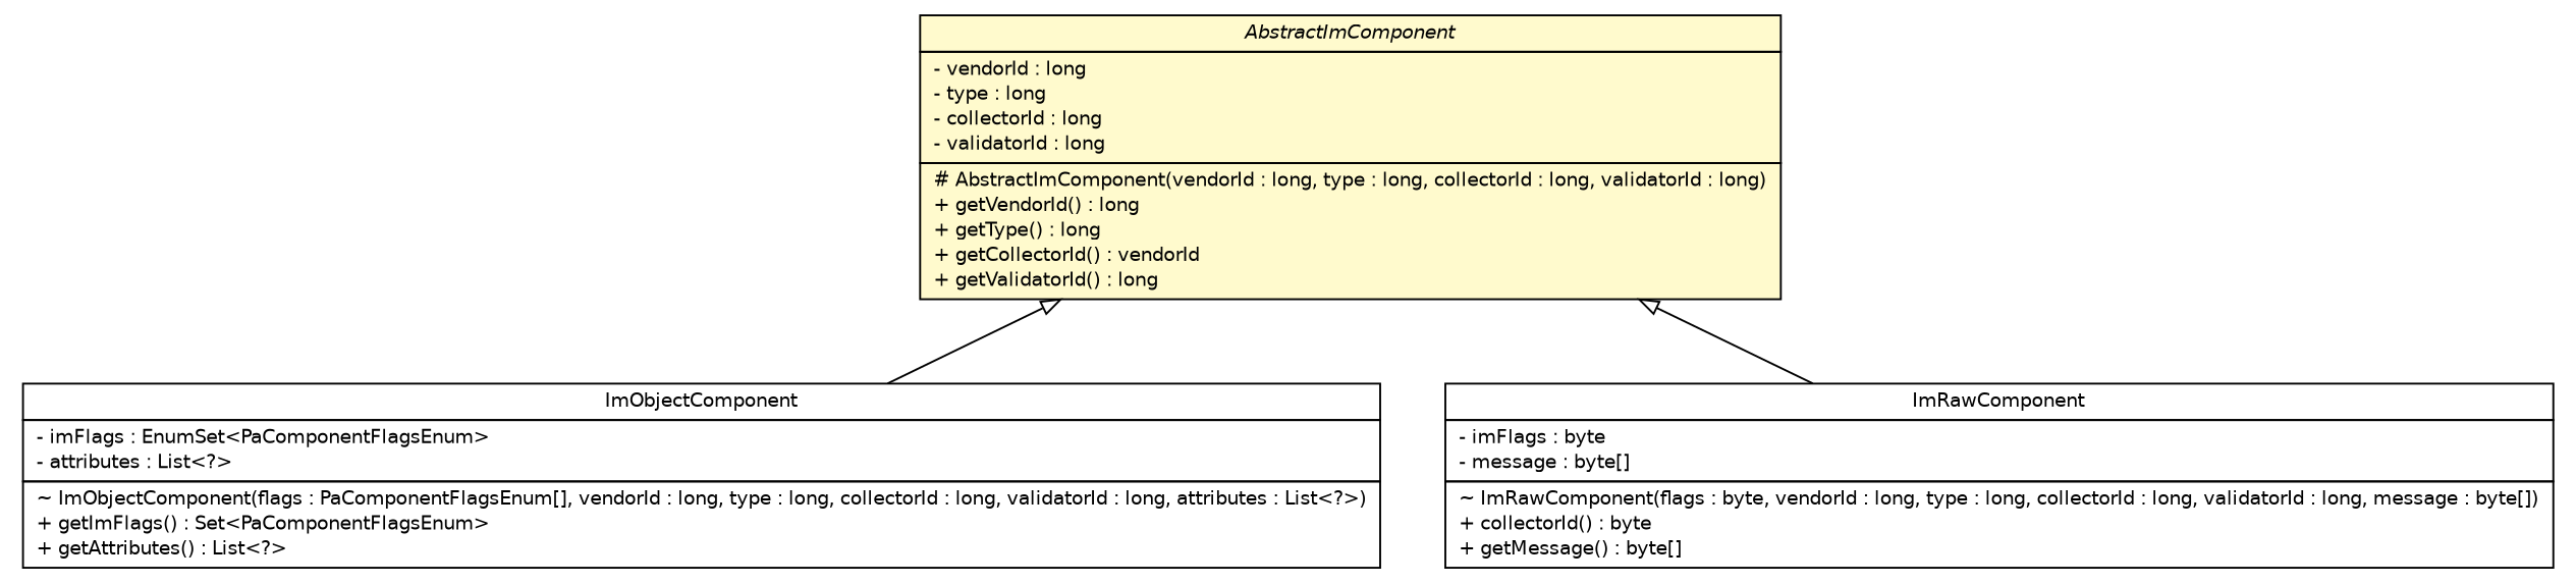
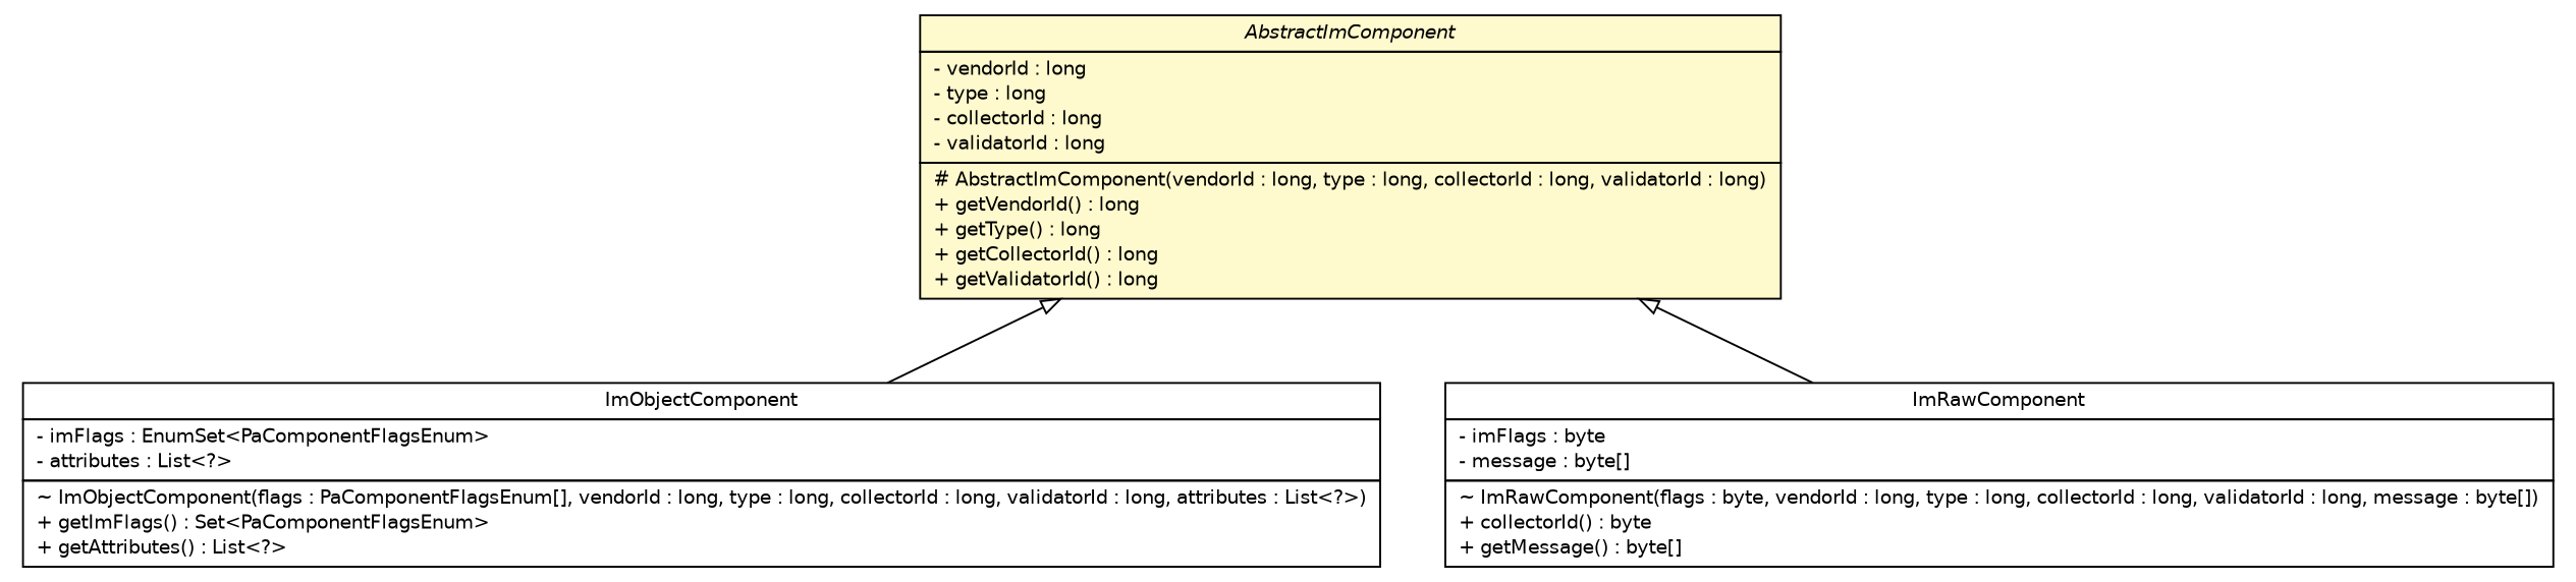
  digraph {
    nodesep=0.25
    ranksep=0.5
    node [fontcolor=black fontname=Helvetica fontsize=10.0 shape=plaintext]
    edge [arrowtail=empty dir=back fontname=Helvetica fontsize=10 headport=p labelfontname=Helvetica labelfontsize=10 tailport=p]
-   n1 [label=<<table title="de.hsbremen.tc.tnc.im.adapter.data.AbstractImComponent" border="0" cellborder="1" cellspacing="0" cellpadding="2" port="p" bgcolor="lemonChiffon" href="./AbstractImComponent.html"> 		<tr><td><table border="0" cellspacing="0" cellpadding="1"> <tr><td align="center" balign="center"><font face="Helvetica-Oblique"> AbstractImComponent </font></td></tr> 		</table></td></tr> 		<tr><td><table border="0" cellspacing="0" cellpadding="1"> <tr><td align="left" balign="left"> - vendorId : long </td></tr> <tr><td align="left" balign="left"> - type : long </td></tr> <tr><td align="left" balign="left"> - collectorId : long </td></tr> <tr><td align="left" balign="left"> - validatorId : long </td></tr> 		</table></td></tr> 		<tr><td><table border="0" cellspacing="0" cellpadding="1"> <tr><td align="left" balign="left"> # AbstractImComponent(vendorId : long, type : long, collectorId : long, validatorId : long) </td></tr> <tr><td align="left" balign="left"> + getVendorId() : long </td></tr> <tr><td align="left" balign="left"> + getType() : long </td></tr> <tr><td align="left" balign="left"> + getCollectorId() : vendorId </td></tr> <tr><td align="left" balign="left"> + getValidatorId() : long </td></tr> 		</table></td></tr> 		</table>>]
+   n1 [label=<<table title="de.hsbremen.tc.tnc.im.adapter.data.AbstractImComponent" border="0" cellborder="1" cellspacing="0" cellpadding="2" port="p" bgcolor="lemonChiffon" href="./AbstractImComponent.html"> 		<tr><td><table border="0" cellspacing="0" cellpadding="1"> <tr><td align="center" balign="center"><font face="Helvetica-Oblique"> AbstractImComponent </font></td></tr> 		</table></td></tr> 		<tr><td><table border="0" cellspacing="0" cellpadding="1"> <tr><td align="left" balign="left"> - vendorId : long </td></tr> <tr><td align="left" balign="left"> - type : long </td></tr> <tr><td align="left" balign="left"> - collectorId : long </td></tr> <tr><td align="left" balign="left"> - validatorId : long </td></tr> 		</table></td></tr> 		<tr><td><table border="0" cellspacing="0" cellpadding="1"> <tr><td align="left" balign="left"> # AbstractImComponent(vendorId : long, type : long, collectorId : long, validatorId : long) </td></tr> <tr><td align="left" balign="left"> + getVendorId() : long </td></tr> <tr><td align="left" balign="left"> + getType() : long </td></tr> <tr><td align="left" balign="left"> + getCollectorId() : long </td></tr> <tr><td align="left" balign="left"> + getValidatorId() : long </td></tr> 		</table></td></tr> 		</table>>]
    n2 [label=<<table title="de.hsbremen.tc.tnc.im.adapter.data.ImObjectComponent" border="0" cellborder="1" cellspacing="0" cellpadding="2" port="p" href="./ImObjectComponent.html"> 		<tr><td><table border="0" cellspacing="0" cellpadding="1"> <tr><td align="center" balign="center"> ImObjectComponent </td></tr> 		</table></td></tr> 		<tr><td><table border="0" cellspacing="0" cellpadding="1"> <tr><td align="left" balign="left"> - imFlags : EnumSet&lt;PaComponentFlagsEnum&gt; </td></tr> <tr><td align="left" balign="left"> - attributes : List&lt;?&gt; </td></tr> 		</table></td></tr> 		<tr><td><table border="0" cellspacing="0" cellpadding="1"> <tr><td align="left" balign="left"> ~ ImObjectComponent(flags : PaComponentFlagsEnum[], vendorId : long, type : long, collectorId : long, validatorId : long, attributes : List&lt;?&gt;) </td></tr> <tr><td align="left" balign="left"> + getImFlags() : Set&lt;PaComponentFlagsEnum&gt; </td></tr> <tr><td align="left" balign="left"> + getAttributes() : List&lt;?&gt; </td></tr> 		</table></td></tr> 		</table>>]
    n3 [label=<<table title="de.hsbremen.tc.tnc.im.adapter.data.ImRawComponent" border="0" cellborder="1" cellspacing="0" cellpadding="2" port="p" href="./ImRawComponent.html"> 		<tr><td><table border="0" cellspacing="0" cellpadding="1"> <tr><td align="center" balign="center"> ImRawComponent </td></tr> 		</table></td></tr> 		<tr><td><table border="0" cellspacing="0" cellpadding="1"> <tr><td align="left" balign="left"> - imFlags : byte </td></tr> <tr><td align="left" balign="left"> - message : byte[] </td></tr> 		</table></td></tr> 		<tr><td><table border="0" cellspacing="0" cellpadding="1"> <tr><td align="left" balign="left"> ~ ImRawComponent(flags : byte, vendorId : long, type : long, collectorId : long, validatorId : long, message : byte[]) </td></tr> <tr><td align="left" balign="left"> + collectorId() : byte </td></tr> <tr><td align="left" balign="left"> + getMessage() : byte[] </td></tr> 		</table></td></tr> 		</table>>]
    n1 -> n2
    n1 -> n3
  }
